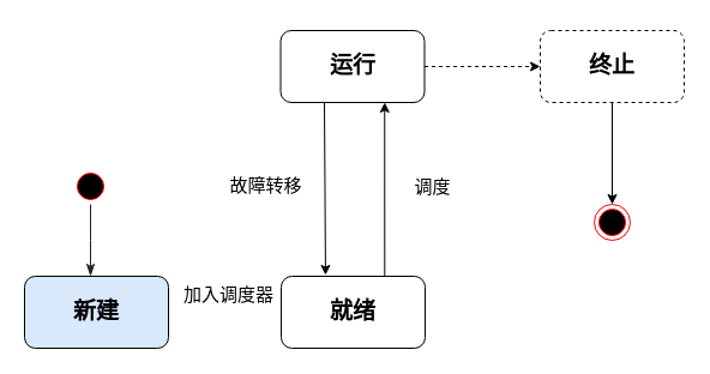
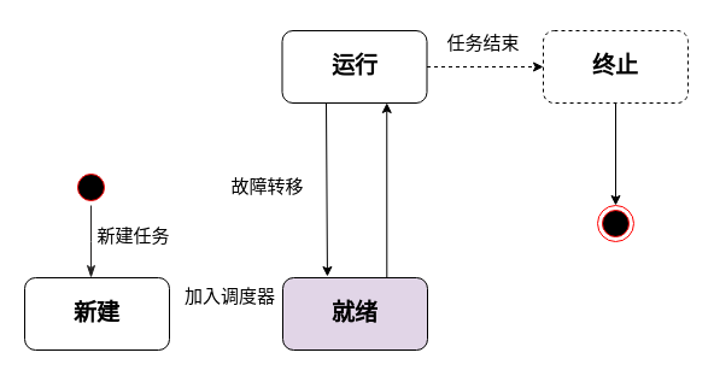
  <mxCell id="0" />
  <mxCell id="1" parent="0" />
  <mxCell id="2" style="edgeStyle=orthogonalEdgeStyle;rounded=0;orthogonalLoop=1;jettySize=auto;html=1;entryX=0.308;entryY=-0.017;entryDx=0;entryDy=0;entryPerimeter=0;" parent="1" target="7" edge="1"><mxGeometry relative="1" as="geometry"><mxPoint x="270" y="85" as="sourcePoint" /><mxPoint x="270" y="220" as="targetPoint" /><Array as="points"><mxPoint x="270" y="229" /></Array></mxGeometry></mxCell>
  <mxCell id="3" value="故障转移" style="edgeLabel;html=1;align=center;verticalAlign=middle;resizable=0;points=[];fontSize=15;" parent="2" vertex="1" connectable="0"><mxGeometry x="0.139" relative="1" as="geometry"><mxPoint x="-50" y="-13" as="offset" /></mxGeometry></mxCell>
  <mxCell id="4" style="edgeStyle=orthogonalEdgeStyle;rounded=0;orthogonalLoop=1;jettySize=auto;html=1;entryX=0;entryY=0.5;entryDx=0;entryDy=0;dashed=1;" parent="1" source="5" target="9" edge="1"><mxGeometry relative="1" as="geometry" /></mxCell>
  <mxCell id="5" value="&lt;b&gt;&lt;font style=&quot;font-size: 19px;&quot;&gt;运行&lt;/font&gt;&lt;/b&gt;" style="rounded=1;whiteSpace=wrap;html=1;" parent="1" vertex="1"><mxGeometry x="233.5" y="25" width="120" height="60" as="geometry" /></mxCell>
  <mxCell id="6" style="edgeStyle=orthogonalEdgeStyle;rounded=0;orthogonalLoop=1;jettySize=auto;html=1;entryX=0.723;entryY=0.999;entryDx=0;entryDy=0;entryPerimeter=0;" parent="1" target="5" edge="1"><mxGeometry relative="1" as="geometry"><mxPoint x="300.5" y="230" as="sourcePoint" /><mxPoint x="316" y="85" as="targetPoint" /><Array as="points"><mxPoint x="320" y="230" /><mxPoint x="320" y="85" /></Array></mxGeometry></mxCell>
- <mxCell id="7" value="&lt;b&gt;&lt;font style=&quot;font-size: 19px;&quot;&gt;就绪&lt;/font&gt;&lt;/b&gt;" style="rounded=1;whiteSpace=wrap;html=1;" parent="1" vertex="1"><mxGeometry x="234" y="230" width="120" height="60" as="geometry" /></mxCell>
+ <mxCell id="7" value="&lt;b&gt;&lt;font style=&quot;font-size: 19px;&quot;&gt;就绪&lt;/font&gt;&lt;/b&gt;" style="rounded=1;whiteSpace=wrap;html=1;fillColor=#e1d5e7;" parent="1" vertex="1"><mxGeometry x="234" y="230" width="120" height="60" as="geometry" /></mxCell>
  <mxCell id="8" style="edgeStyle=orthogonalEdgeStyle;rounded=0;orthogonalLoop=1;jettySize=auto;html=1;entryX=0.5;entryY=0;entryDx=0;entryDy=0;" edge="1" parent="1" source="9" target="16"><mxGeometry relative="1" as="geometry" /></mxCell>
  <mxCell id="9" value="&lt;b&gt;&lt;font style=&quot;font-size: 19px;&quot;&gt;终止&lt;/font&gt;&lt;/b&gt;" style="rounded=1;whiteSpace=wrap;html=1;dashed=1;" parent="1" vertex="1"><mxGeometry x="450" y="25" width="120" height="60" as="geometry" /></mxCell>
- <mxCell id="10" value="&lt;b&gt;&lt;font style=&quot;font-size: 19px;&quot;&gt;新建&lt;/font&gt;&lt;/b&gt;" style="rounded=1;whiteSpace=wrap;html=1;fillColor=#dae8fc;" parent="1" vertex="1"><mxGeometry x="20" y="230" width="120" height="60" as="geometry" /></mxCell>
- <mxCell id="11" value="调度" style="text;html=1;align=center;verticalAlign=middle;resizable=0;points=[];autosize=1;strokeColor=none;fillColor=none;fontSize=15;" parent="1" vertex="1"><mxGeometry x="335" y="140" width="50" height="30" as="geometry" /></mxCell>
+ <mxCell id="10" value="&lt;b&gt;&lt;font style=&quot;font-size: 19px;&quot;&gt;新建&lt;/font&gt;&lt;/b&gt;" style="rounded=1;whiteSpace=wrap;html=1;" parent="1" vertex="1"><mxGeometry x="20" y="230" width="120" height="60" as="geometry" /></mxCell>
+ <mxCell id="12" value="任务结束" style="text;html=1;align=center;verticalAlign=middle;resizable=0;points=[];autosize=1;strokeColor=none;fillColor=none;fontSize=15;" parent="1" vertex="1"><mxGeometry x="360" y="20" width="80" height="30" as="geometry" /></mxCell>
+ <mxCell id="13" value="新建任务" style="text;html=1;align=center;verticalAlign=middle;resizable=0;points=[];autosize=1;strokeColor=none;fillColor=none;fontSize=15;" parent="1" vertex="1"><mxGeometry x="70" y="180" width="80" height="30" as="geometry" /></mxCell>
  <mxCell id="14" value="" style="ellipse;html=1;shape=startState;fillColor=#000000;strokeColor=#ff0000;" vertex="1" parent="1"><mxGeometry x="60" y="140" width="30" height="30" as="geometry" /></mxCell>
  <mxCell id="15" value="" style="edgeStyle=orthogonalEdgeStyle;html=1;verticalAlign=bottom;endArrow=classicThin;endSize=8;strokeColor=#242323;rounded=0;endFill=1;" edge="1" source="14" parent="1"><mxGeometry relative="1" as="geometry"><mxPoint x="75" y="230" as="targetPoint" /></mxGeometry></mxCell>
  <mxCell id="16" value="" style="ellipse;html=1;shape=endState;fillColor=#000000;strokeColor=#ff0000;" vertex="1" parent="1"><mxGeometry x="495" y="170" width="30" height="30" as="geometry" /></mxCell>
  <mxCell id="17" value="&lt;font style=&quot;font-size: 15px;&quot;&gt;加入调度器&lt;/font&gt;" style="text;html=1;align=center;verticalAlign=middle;resizable=0;points=[];autosize=1;strokeColor=none;fillColor=none;" vertex="1" parent="1"><mxGeometry x="140" y="230" width="100" height="30" as="geometry" /></mxCell>
